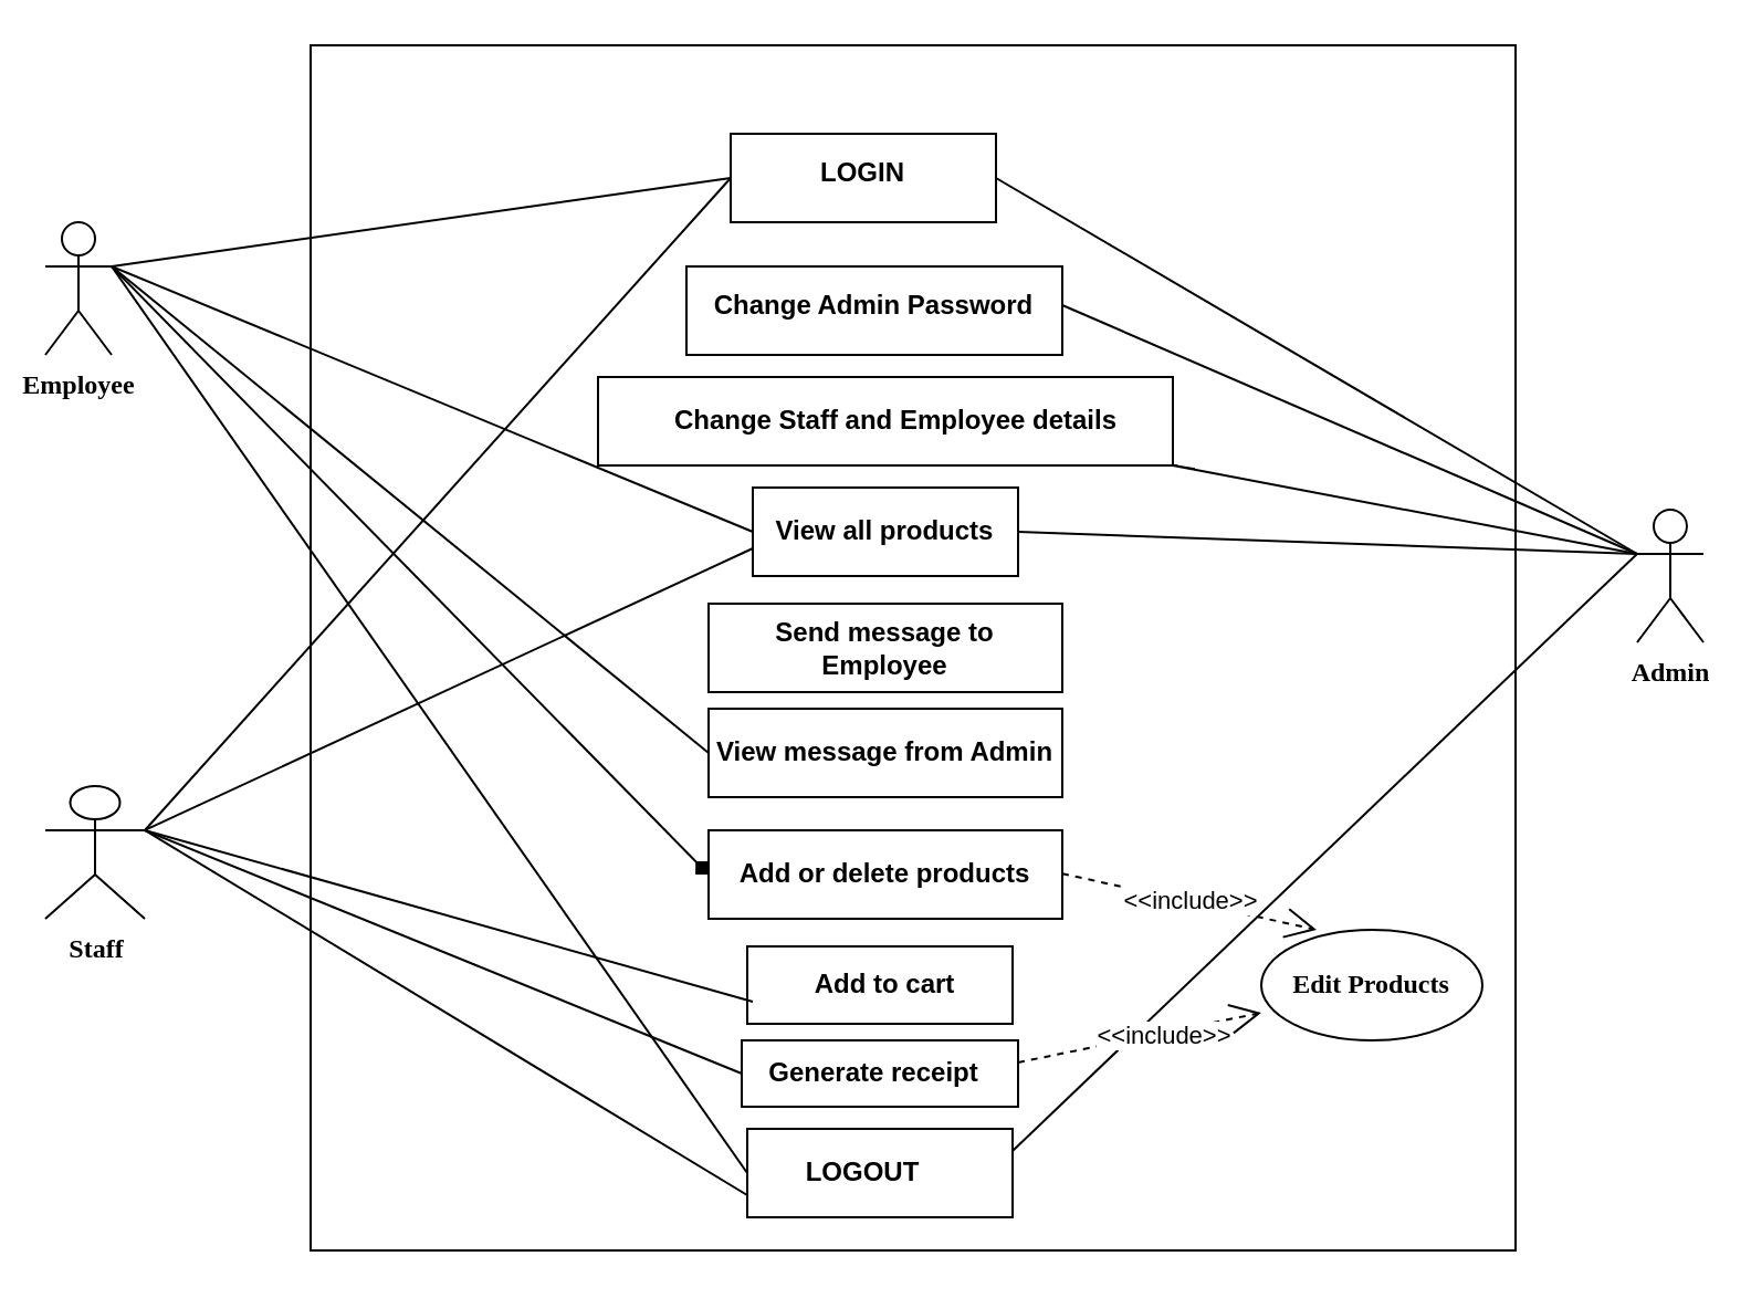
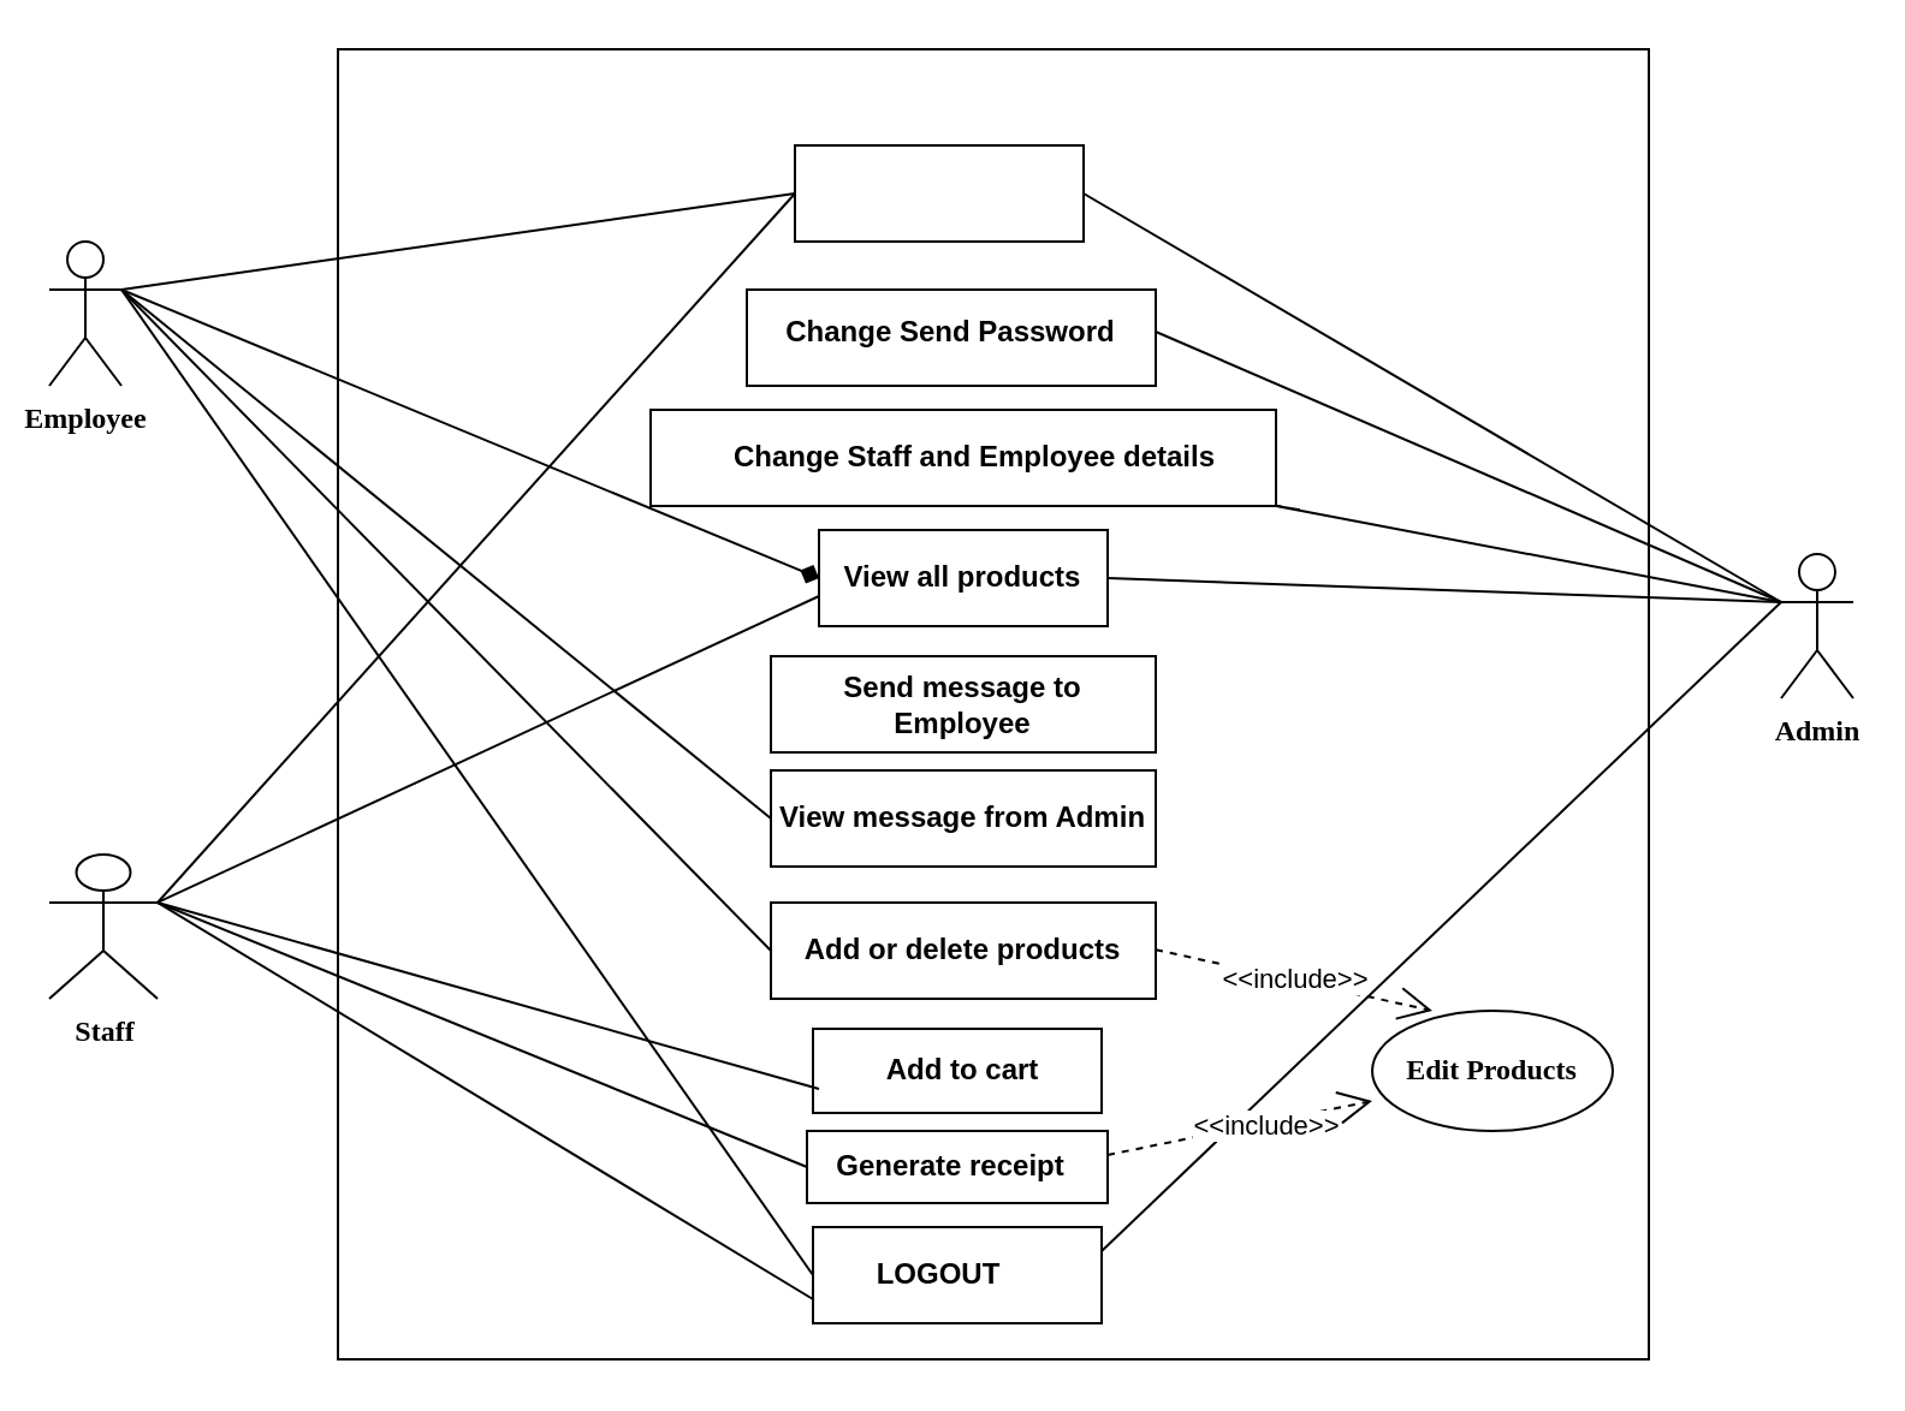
  <mxCell id="0" />
  <mxCell id="1" parent="0" />
  <mxCell id="2" value="" style="whiteSpace=wrap;html=1;aspect=fixed;labelBackgroundColor=default;" parent="1" vertex="1"><mxGeometry x="140" y="20" width="545" height="545" as="geometry" /></mxCell>
  <mxCell id="3" value="&lt;b&gt;&lt;font face=&quot;Georgia&quot;&gt;Employee&lt;/font&gt;&lt;/b&gt;" style="shape=umlActor;verticalLabelPosition=bottom;verticalAlign=top;html=1;outlineConnect=0;fontFamily=Comic Sans MS;" parent="1" vertex="1"><mxGeometry x="20" y="100" width="30" height="60" as="geometry" /></mxCell>
  <mxCell id="4" value="" style="rounded=0;whiteSpace=wrap;html=1;fontFamily=Comic Sans MS;" parent="1" vertex="1"><mxGeometry x="330" y="60" width="120" height="40" as="geometry" /></mxCell>
- <mxCell id="5" value="&lt;font face=&quot;Helvetica&quot;&gt;&lt;b&gt;LOGIN&lt;/b&gt;&lt;/font&gt;" style="text;html=1;strokeColor=none;fillColor=none;align=center;verticalAlign=middle;whiteSpace=wrap;rounded=0;fontFamily=Comic Sans MS;" parent="1" vertex="1"><mxGeometry x="340" y="60" width="100" height="35" as="geometry" /></mxCell>
  <mxCell id="6" value="" style="rounded=0;whiteSpace=wrap;html=1;fontFamily=Helvetica;" parent="1" vertex="1"><mxGeometry x="310" y="120" width="170" height="40" as="geometry" /></mxCell>
- <mxCell id="7" value="&lt;b&gt;Change Admin Password&lt;/b&gt;" style="text;html=1;strokeColor=none;fillColor=none;align=center;verticalAlign=middle;whiteSpace=wrap;rounded=0;fontFamily=Helvetica;" parent="1" vertex="1"><mxGeometry x="310" y="125" width="170" height="25" as="geometry" /></mxCell>
+ <mxCell id="7" value="&lt;b&gt;Change Send Password&lt;/b&gt;" style="text;html=1;strokeColor=none;fillColor=none;align=center;verticalAlign=middle;whiteSpace=wrap;rounded=0;fontFamily=Helvetica;" parent="1" vertex="1"><mxGeometry x="310" y="125" width="170" height="25" as="geometry" /></mxCell>
  <mxCell id="8" value="" style="rounded=0;whiteSpace=wrap;html=1;fontFamily=Helvetica;" parent="1" vertex="1"><mxGeometry x="270" y="170" width="260" height="40" as="geometry" /></mxCell>
  <mxCell id="9" value="&lt;b&gt;Change Staff and Employee details&lt;/b&gt;" style="text;html=1;strokeColor=none;fillColor=none;align=center;verticalAlign=middle;whiteSpace=wrap;rounded=0;fontFamily=Helvetica;" parent="1" vertex="1"><mxGeometry x="270" y="167.5" width="270" height="45" as="geometry" /></mxCell>
  <mxCell id="10" value="" style="rounded=0;whiteSpace=wrap;html=1;fontFamily=Helvetica;" parent="1" vertex="1"><mxGeometry x="340" y="220" width="120" height="40" as="geometry" /></mxCell>
  <mxCell id="11" value="&lt;b&gt;View all products&lt;/b&gt;" style="text;html=1;strokeColor=none;fillColor=none;align=center;verticalAlign=middle;whiteSpace=wrap;rounded=0;fontFamily=Helvetica;" parent="1" vertex="1"><mxGeometry x="340" y="225" width="120" height="30" as="geometry" /></mxCell>
  <mxCell id="12" value="" style="rounded=0;whiteSpace=wrap;html=1;fontFamily=Helvetica;" parent="1" vertex="1"><mxGeometry x="320" y="272.5" width="160" height="40" as="geometry" /></mxCell>
  <mxCell id="13" value="&lt;b&gt;Send message to Employee&lt;/b&gt;" style="text;html=1;strokeColor=none;fillColor=none;align=center;verticalAlign=middle;whiteSpace=wrap;rounded=0;fontFamily=Helvetica;" parent="1" vertex="1"><mxGeometry x="320" y="277.5" width="160" height="30" as="geometry" /></mxCell>
  <mxCell id="14" value="" style="rounded=0;whiteSpace=wrap;html=1;fontFamily=Helvetica;" parent="1" vertex="1"><mxGeometry x="320" y="320" width="160" height="40" as="geometry" /></mxCell>
  <mxCell id="15" value="&lt;b&gt;View message from Admin&lt;/b&gt;" style="text;html=1;strokeColor=none;fillColor=none;align=center;verticalAlign=middle;whiteSpace=wrap;rounded=0;fontFamily=Helvetica;" parent="1" vertex="1"><mxGeometry x="320" y="325" width="160" height="30" as="geometry" /></mxCell>
  <mxCell id="16" value="" style="rounded=0;whiteSpace=wrap;html=1;fontFamily=Helvetica;" parent="1" vertex="1"><mxGeometry x="320" y="375" width="160" height="40" as="geometry" /></mxCell>
  <mxCell id="17" value="&lt;b&gt;Add or delete products&lt;/b&gt;" style="text;html=1;strokeColor=none;fillColor=none;align=center;verticalAlign=middle;whiteSpace=wrap;rounded=0;fontFamily=Helvetica;" parent="1" vertex="1"><mxGeometry x="320" y="380" width="160" height="30" as="geometry" /></mxCell>
  <mxCell id="18" value="" style="rounded=0;whiteSpace=wrap;html=1;fontFamily=Helvetica;" parent="1" vertex="1"><mxGeometry x="335" y="470" width="125" height="30" as="geometry" /></mxCell>
  <mxCell id="19" value="&lt;b&gt;Generate receipt&lt;/b&gt;" style="text;html=1;strokeColor=none;fillColor=none;align=center;verticalAlign=middle;whiteSpace=wrap;rounded=0;fontFamily=Helvetica;" parent="1" vertex="1"><mxGeometry x="340" y="470" width="110" height="30" as="geometry" /></mxCell>
  <mxCell id="20" value="" style="rounded=0;whiteSpace=wrap;html=1;fontFamily=Helvetica;" parent="1" vertex="1"><mxGeometry x="337.5" y="510" width="120" height="40" as="geometry" /></mxCell>
  <mxCell id="21" value="&lt;b&gt;LOGOUT&lt;/b&gt;" style="text;html=1;strokeColor=none;fillColor=none;align=center;verticalAlign=middle;whiteSpace=wrap;rounded=0;fontFamily=Helvetica;" parent="1" vertex="1"><mxGeometry x="360" y="515" width="60" height="30" as="geometry" /></mxCell>
  <mxCell id="22" value="&lt;font face=&quot;Georgia&quot;&gt;&lt;b&gt;Staff&lt;/b&gt;&lt;/font&gt;" style="shape=umlActor;verticalLabelPosition=bottom;verticalAlign=top;html=1;outlineConnect=0;fontFamily=Helvetica;" parent="1" vertex="1"><mxGeometry x="20" y="355" width="45" height="60" as="geometry" /></mxCell>
  <mxCell id="23" value="&lt;b&gt;Admin&lt;/b&gt;" style="shape=umlActor;verticalLabelPosition=bottom;verticalAlign=top;html=1;outlineConnect=0;fontFamily=Georgia;" parent="1" vertex="1"><mxGeometry x="740" y="230" width="30" height="60" as="geometry" /></mxCell>
  <mxCell id="24" value="" style="endArrow=none;html=1;rounded=0;fontFamily=Georgia;entryX=0;entryY=0.5;entryDx=0;entryDy=0;exitX=1;exitY=0.333;exitDx=0;exitDy=0;exitPerimeter=0;" parent="1" source="3" target="4" edge="1"><mxGeometry width="50" height="50" relative="1" as="geometry"><mxPoint x="50" y="160" as="sourcePoint" /><mxPoint x="100" y="110" as="targetPoint" /></mxGeometry></mxCell>
  <mxCell id="25" value="" style="endArrow=none;html=1;rounded=0;fontFamily=Georgia;exitX=1;exitY=0.333;exitDx=0;exitDy=0;exitPerimeter=0;entryX=0;entryY=0.5;entryDx=0;entryDy=0;" parent="1" source="22" target="4" edge="1"><mxGeometry width="50" height="50" relative="1" as="geometry"><mxPoint x="50" y="380" as="sourcePoint" /><mxPoint x="100" y="330" as="targetPoint" /></mxGeometry></mxCell>
  <mxCell id="26" value="" style="endArrow=none;html=1;rounded=0;fontFamily=Georgia;exitX=1;exitY=0.5;exitDx=0;exitDy=0;" parent="1" source="4" edge="1"><mxGeometry width="50" height="50" relative="1" as="geometry"><mxPoint x="710" y="280" as="sourcePoint" /><mxPoint x="740" y="250" as="targetPoint" /></mxGeometry></mxCell>
  <mxCell id="27" value="" style="ellipse;whiteSpace=wrap;html=1;fontFamily=Georgia;" parent="1" vertex="1"><mxGeometry x="570" y="420" width="100" height="50" as="geometry" /></mxCell>
  <mxCell id="28" value="&lt;b&gt;Edit Products&lt;/b&gt;" style="text;html=1;strokeColor=none;fillColor=none;align=center;verticalAlign=middle;whiteSpace=wrap;rounded=0;fontFamily=Georgia;" parent="1" vertex="1"><mxGeometry x="570" y="420" width="100" height="50" as="geometry" /></mxCell>
  <mxCell id="29" value="" style="endArrow=none;html=1;rounded=0;fontFamily=Georgia;exitX=1;exitY=0.5;exitDx=0;exitDy=0;" parent="1" source="7" edge="1"><mxGeometry width="50" height="50" relative="1" as="geometry"><mxPoint x="690" y="300" as="sourcePoint" /><mxPoint x="740" y="250" as="targetPoint" /></mxGeometry></mxCell>
- <mxCell id="30" value="" style="endArrow=none;html=1;rounded=0;fontFamily=Georgia;exitX=1;exitY=0.333;exitDx=0;exitDy=0;exitPerimeter=0;entryX=0;entryY=0.5;entryDx=0;entryDy=0;" parent="1" source="3" target="11" edge="1"><mxGeometry width="50" height="50" relative="1" as="geometry"><mxPoint x="50" y="160" as="sourcePoint" /><mxPoint x="100" y="110" as="targetPoint" /></mxGeometry></mxCell>
+ <mxCell id="30" value="" style="endArrow=diamond;html=1;rounded=0;fontFamily=Georgia;exitX=1;exitY=0.333;exitDx=0;exitDy=0;exitPerimeter=0;entryX=0;entryY=0.5;entryDx=0;entryDy=0;" parent="1" source="3" target="11" edge="1"><mxGeometry width="50" height="50" relative="1" as="geometry"><mxPoint x="50" y="160" as="sourcePoint" /><mxPoint x="100" y="110" as="targetPoint" /></mxGeometry></mxCell>
  <mxCell id="31" value="" style="endArrow=none;html=1;rounded=0;fontFamily=Georgia;exitX=1;exitY=0.333;exitDx=0;exitDy=0;exitPerimeter=0;entryX=0;entryY=0.75;entryDx=0;entryDy=0;" parent="1" source="22" target="11" edge="1"><mxGeometry width="50" height="50" relative="1" as="geometry"><mxPoint x="50" y="420" as="sourcePoint" /><mxPoint x="100" y="370" as="targetPoint" /></mxGeometry></mxCell>
  <mxCell id="32" value="" style="endArrow=none;html=1;rounded=0;fontFamily=Georgia;entryX=0;entryY=0.333;entryDx=0;entryDy=0;entryPerimeter=0;exitX=1;exitY=0.5;exitDx=0;exitDy=0;" parent="1" source="11" target="23" edge="1"><mxGeometry width="50" height="50" relative="1" as="geometry"><mxPoint x="690" y="270" as="sourcePoint" /><mxPoint x="740" y="220" as="targetPoint" /></mxGeometry></mxCell>
  <mxCell id="33" value="" style="endArrow=none;html=1;rounded=0;fontFamily=Georgia;exitX=1;exitY=0.333;exitDx=0;exitDy=0;exitPerimeter=0;entryX=0;entryY=0.5;entryDx=0;entryDy=0;" parent="1" source="3" target="15" edge="1"><mxGeometry width="50" height="50" relative="1" as="geometry"><mxPoint x="50" y="130" as="sourcePoint" /><mxPoint x="100" y="80" as="targetPoint" /></mxGeometry></mxCell>
  <mxCell id="34" value="" style="endArrow=none;html=1;rounded=0;fontFamily=Georgia;entryX=0;entryY=0.5;entryDx=0;entryDy=0;exitX=1;exitY=0.333;exitDx=0;exitDy=0;exitPerimeter=0;" parent="1" source="22" target="18" edge="1"><mxGeometry width="50" height="50" relative="1" as="geometry"><mxPoint x="20" y="410" as="sourcePoint" /><mxPoint x="70" y="360" as="targetPoint" /></mxGeometry></mxCell>
- <mxCell id="35" value="" style="endArrow=diamond;html=1;rounded=0;fontFamily=Georgia;exitX=1;exitY=0.333;exitDx=0;exitDy=0;exitPerimeter=0;entryX=0;entryY=0.5;entryDx=0;entryDy=0;" parent="1" source="3" target="17" edge="1"><mxGeometry width="50" height="50" relative="1" as="geometry"><mxPoint x="50" y="160" as="sourcePoint" /><mxPoint x="100" y="110" as="targetPoint" /></mxGeometry></mxCell>
+ <mxCell id="35" value="" style="endArrow=none;html=1;rounded=0;fontFamily=Georgia;exitX=1;exitY=0.333;exitDx=0;exitDy=0;exitPerimeter=0;entryX=0;entryY=0.5;entryDx=0;entryDy=0;" parent="1" source="3" target="17" edge="1"><mxGeometry width="50" height="50" relative="1" as="geometry"><mxPoint x="50" y="160" as="sourcePoint" /><mxPoint x="100" y="110" as="targetPoint" /></mxGeometry></mxCell>
  <mxCell id="36" value="" style="endArrow=none;html=1;rounded=0;fontFamily=Georgia;entryX=0;entryY=0.333;entryDx=0;entryDy=0;entryPerimeter=0;exitX=1;exitY=0.25;exitDx=0;exitDy=0;" parent="1" source="20" target="23" edge="1"><mxGeometry width="50" height="50" relative="1" as="geometry"><mxPoint x="680" y="300" as="sourcePoint" /><mxPoint x="730" y="250" as="targetPoint" /></mxGeometry></mxCell>
  <mxCell id="37" value="" style="endArrow=none;html=1;rounded=0;fontFamily=Georgia;exitX=1;exitY=0.333;exitDx=0;exitDy=0;exitPerimeter=0;entryX=0;entryY=0.5;entryDx=0;entryDy=0;" parent="1" source="3" target="20" edge="1"><mxGeometry width="50" height="50" relative="1" as="geometry"><mxPoint x="60" y="130" as="sourcePoint" /><mxPoint x="110" y="80" as="targetPoint" /></mxGeometry></mxCell>
  <mxCell id="38" value="" style="endArrow=none;html=1;rounded=0;fontFamily=Georgia;entryX=0;entryY=0.333;entryDx=0;entryDy=0;entryPerimeter=0;" parent="1" source="9" target="23" edge="1"><mxGeometry width="50" height="50" relative="1" as="geometry"><mxPoint x="690" y="280" as="sourcePoint" /><mxPoint x="740" y="230" as="targetPoint" /><Array as="points"><mxPoint x="530" y="210" /></Array></mxGeometry></mxCell>
  <mxCell id="39" value="" style="rounded=0;whiteSpace=wrap;html=1;fontFamily=Georgia;" parent="1" vertex="1"><mxGeometry x="337.5" y="427.5" width="120" height="35" as="geometry" /></mxCell>
  <mxCell id="40" value="&lt;b&gt;&lt;font face=&quot;Helvetica&quot;&gt;Add to cart&lt;/font&gt;&lt;/b&gt;" style="text;html=1;strokeColor=none;fillColor=none;align=center;verticalAlign=middle;whiteSpace=wrap;rounded=0;fontFamily=Georgia;" parent="1" vertex="1"><mxGeometry x="340" y="430" width="120" height="30" as="geometry" /></mxCell>
  <mxCell id="41" value="" style="endArrow=none;html=1;rounded=0;fontFamily=Helvetica;entryX=1;entryY=0.333;entryDx=0;entryDy=0;entryPerimeter=0;exitX=0;exitY=0.75;exitDx=0;exitDy=0;" parent="1" source="40" target="22" edge="1"><mxGeometry width="50" height="50" relative="1" as="geometry"><mxPoint x="60" y="460" as="sourcePoint" /><mxPoint x="110" y="410" as="targetPoint" /></mxGeometry></mxCell>
  <mxCell id="42" value="" style="endArrow=none;html=1;rounded=0;fontFamily=Helvetica;entryX=1;entryY=0.333;entryDx=0;entryDy=0;entryPerimeter=0;exitX=0;exitY=0.75;exitDx=0;exitDy=0;" parent="1" source="20" target="22" edge="1"><mxGeometry width="50" height="50" relative="1" as="geometry"><mxPoint x="70" y="480" as="sourcePoint" /><mxPoint x="120" y="430" as="targetPoint" /></mxGeometry></mxCell>
  <mxCell id="43" value="&amp;lt;&amp;lt;include&amp;gt;&amp;gt;" style="endArrow=open;endSize=12;dashed=1;html=1;rounded=0;entryX=0.25;entryY=0;entryDx=0;entryDy=0;" edge="1" parent="1" target="28"><mxGeometry width="160" relative="1" as="geometry"><mxPoint x="480" y="394.58" as="sourcePoint" /><mxPoint x="640" y="394.58" as="targetPoint" /></mxGeometry></mxCell>
  <mxCell id="44" value="Use" style="endArrow=open;endSize=12;dashed=1;html=1;rounded=0;entryX=0;entryY=0.75;entryDx=0;entryDy=0;" edge="1" parent="1" target="28"><mxGeometry width="160" relative="1" as="geometry"><mxPoint x="460" y="480" as="sourcePoint" /><mxPoint x="620" y="480" as="targetPoint" /></mxGeometry></mxCell>
  <mxCell id="45" value="&amp;lt;&amp;lt;include&amp;gt;&amp;gt;&lt;br&gt;" style="edgeLabel;html=1;align=center;verticalAlign=middle;resizable=0;points=[];" vertex="1" connectable="0" parent="44"><mxGeometry x="0.192" y="-1" relative="1" as="geometry"><mxPoint as="offset" /></mxGeometry></mxCell>
